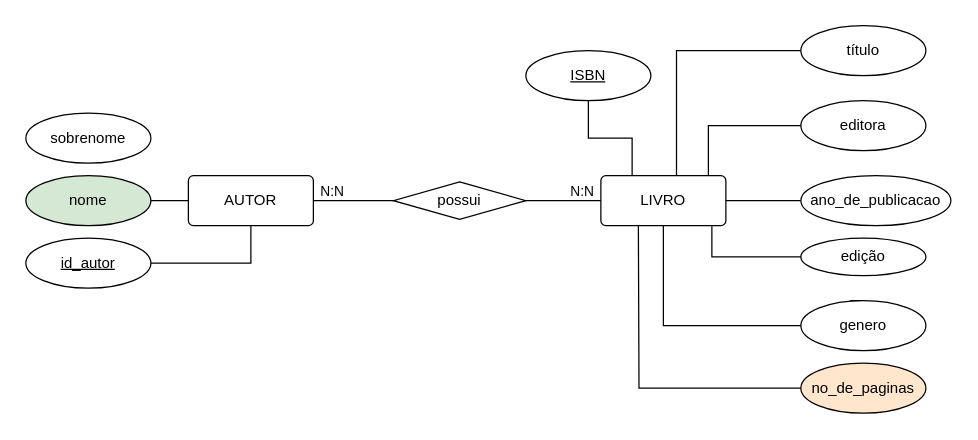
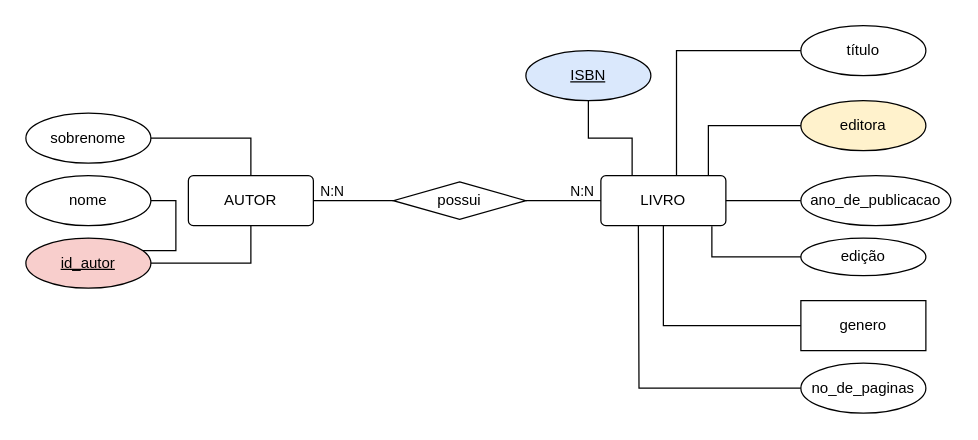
  <mxCell id="0" />
  <mxCell id="1" parent="0" />
  <mxCell id="2" style="edgeStyle=orthogonalEdgeStyle;shape=connector;rounded=0;orthogonalLoop=1;jettySize=auto;html=1;exitX=1;exitY=0.5;exitDx=0;exitDy=0;strokeColor=default;align=center;verticalAlign=middle;fontFamily=Helvetica;fontSize=11;fontColor=default;labelBackgroundColor=default;startFill=0;endArrow=none;" edge="1" parent="1" source="3" target="23"><mxGeometry relative="1" as="geometry" /></mxCell>
  <mxCell id="3" value="AUTOR" style="rounded=1;arcSize=10;whiteSpace=wrap;html=1;align=center;" vertex="1" parent="1"><mxGeometry x="150" y="140" width="100" height="40" as="geometry" /></mxCell>
- <mxCell id="4" style="edgeStyle=orthogonalEdgeStyle;rounded=0;orthogonalLoop=1;jettySize=auto;html=1;exitX=1;exitY=0.5;exitDx=0;exitDy=0;endArrow=none;startFill=0;" edge="1" parent="1" source="5" target="3"><mxGeometry relative="1" as="geometry" /></mxCell>
- <mxCell id="5" value="nome" style="ellipse;whiteSpace=wrap;html=1;align=center;fillColor=#d5e8d4;" vertex="1" parent="1"><mxGeometry x="20" y="140" width="100" height="40" as="geometry" /></mxCell>
+ <mxCell id="4" style="edgeStyle=orthogonalEdgeStyle;rounded=0;orthogonalLoop=1;jettySize=auto;html=1;exitX=1;exitY=0.5;exitDx=0;exitDy=0;endArrow=none;startFill=0;" edge="1" parent="1" source="5" target="9"><mxGeometry relative="1" as="geometry" /></mxCell>
+ <mxCell id="5" value="nome" style="ellipse;whiteSpace=wrap;html=1;align=center;" vertex="1" parent="1"><mxGeometry x="20" y="140" width="100" height="40" as="geometry" /></mxCell>
+ <mxCell id="6" style="edgeStyle=orthogonalEdgeStyle;rounded=0;orthogonalLoop=1;jettySize=auto;html=1;exitX=1;exitY=0.5;exitDx=0;exitDy=0;endArrow=none;startFill=0;" edge="1" parent="1" source="7" target="3"><mxGeometry relative="1" as="geometry" /></mxCell>
  <mxCell id="7" value="sobrenome" style="ellipse;whiteSpace=wrap;html=1;align=center;" vertex="1" parent="1"><mxGeometry x="20" y="90" width="100" height="40" as="geometry" /></mxCell>
  <mxCell id="8" style="edgeStyle=orthogonalEdgeStyle;shape=connector;rounded=0;orthogonalLoop=1;jettySize=auto;html=1;exitX=1;exitY=0.5;exitDx=0;exitDy=0;strokeColor=default;align=center;verticalAlign=middle;fontFamily=Helvetica;fontSize=11;fontColor=default;labelBackgroundColor=default;startFill=0;endArrow=none;" edge="1" parent="1" source="9" target="3"><mxGeometry relative="1" as="geometry" /></mxCell>
- <mxCell id="9" value="id_autor" style="ellipse;whiteSpace=wrap;html=1;align=center;fontStyle=4;" vertex="1" parent="1"><mxGeometry x="20" y="190" width="100" height="40" as="geometry" /></mxCell>
+ <mxCell id="9" value="id_autor" style="ellipse;whiteSpace=wrap;html=1;align=center;fontStyle=4;fillColor=#f8cecc;" vertex="1" parent="1"><mxGeometry x="20" y="190" width="100" height="40" as="geometry" /></mxCell>
  <mxCell id="10" value="LIVRO" style="rounded=1;arcSize=10;whiteSpace=wrap;html=1;align=center;" vertex="1" parent="1"><mxGeometry x="480" y="140" width="100" height="40" as="geometry" /></mxCell>
  <mxCell id="11" style="edgeStyle=orthogonalEdgeStyle;shape=connector;rounded=0;orthogonalLoop=1;jettySize=auto;html=1;exitX=0.5;exitY=1;exitDx=0;exitDy=0;entryX=0.25;entryY=0;entryDx=0;entryDy=0;strokeColor=default;align=center;verticalAlign=middle;fontFamily=Helvetica;fontSize=11;fontColor=default;labelBackgroundColor=default;startFill=0;endArrow=none;" edge="1" parent="1" source="12" target="10"><mxGeometry relative="1" as="geometry" /></mxCell>
- <mxCell id="12" value="ISBN" style="ellipse;whiteSpace=wrap;html=1;align=center;fontStyle=4;" vertex="1" parent="1"><mxGeometry x="420" y="40" width="100" height="40" as="geometry" /></mxCell>
- <mxCell id="13" value="editora" style="ellipse;whiteSpace=wrap;html=1;align=center;" vertex="1" parent="1"><mxGeometry x="640" y="80" width="100" height="40" as="geometry" /></mxCell>
+ <mxCell id="12" value="ISBN" style="ellipse;whiteSpace=wrap;html=1;align=center;fontStyle=4;fillColor=#dae8fc;" vertex="1" parent="1"><mxGeometry x="420" y="40" width="100" height="40" as="geometry" /></mxCell>
+ <mxCell id="13" value="editora" style="ellipse;whiteSpace=wrap;html=1;align=center;fillColor=#fff2cc;" vertex="1" parent="1"><mxGeometry x="640" y="80" width="100" height="40" as="geometry" /></mxCell>
  <mxCell id="14" value="título" style="ellipse;whiteSpace=wrap;html=1;align=center;" vertex="1" parent="1"><mxGeometry x="640" y="20" width="100" height="40" as="geometry" /></mxCell>
  <mxCell id="15" value="edição" style="ellipse;whiteSpace=wrap;html=1;align=center;" vertex="1" parent="1"><mxGeometry x="640" y="190" width="100" height="30" as="geometry" /></mxCell>
  <mxCell id="16" style="edgeStyle=orthogonalEdgeStyle;shape=connector;rounded=0;orthogonalLoop=1;jettySize=auto;html=1;exitX=0;exitY=0.5;exitDx=0;exitDy=0;entryX=1;entryY=0.5;entryDx=0;entryDy=0;strokeColor=default;align=center;verticalAlign=middle;fontFamily=Helvetica;fontSize=11;fontColor=default;labelBackgroundColor=default;startFill=0;endArrow=none;curved=0;" edge="1" parent="1" source="17" target="10"><mxGeometry relative="1" as="geometry" /></mxCell>
  <mxCell id="17" value="ano_de_publicacao" style="ellipse;whiteSpace=wrap;html=1;align=center;" vertex="1" parent="1"><mxGeometry x="640" y="140" width="120" height="40" as="geometry" /></mxCell>
  <mxCell id="18" style="edgeStyle=orthogonalEdgeStyle;shape=connector;rounded=0;orthogonalLoop=1;jettySize=auto;html=1;exitX=0.5;exitY=0;exitDx=0;exitDy=0;strokeColor=default;align=center;verticalAlign=middle;fontFamily=Helvetica;fontSize=11;fontColor=default;labelBackgroundColor=default;startFill=0;endArrow=none;" edge="1" parent="1" source="19" target="10"><mxGeometry relative="1" as="geometry"><Array as="points"><mxPoint x="680" y="260" /><mxPoint x="530" y="260" /></Array></mxGeometry></mxCell>
- <mxCell id="19" value="genero" style="ellipse;whiteSpace=wrap;html=1;align=center;" vertex="1" parent="1"><mxGeometry x="640" y="240" width="100" height="40" as="geometry" /></mxCell>
+ <mxCell id="19" value="genero" style="whiteSpace=wrap;html=1;align=center;rounded=0;" vertex="1" parent="1"><mxGeometry x="640" y="240" width="100" height="40" as="geometry" /></mxCell>
  <mxCell id="20" style="edgeStyle=orthogonalEdgeStyle;shape=connector;rounded=0;orthogonalLoop=1;jettySize=auto;html=1;exitX=0;exitY=0.5;exitDx=0;exitDy=0;strokeColor=default;align=center;verticalAlign=middle;fontFamily=Helvetica;fontSize=11;fontColor=default;labelBackgroundColor=default;startFill=0;endArrow=none;" edge="1" parent="1" source="21"><mxGeometry relative="1" as="geometry"><mxPoint x="510" y="180" as="targetPoint" /></mxGeometry></mxCell>
- <mxCell id="21" value="no_de_paginas" style="ellipse;whiteSpace=wrap;html=1;align=center;fillColor=#ffe6cc;" vertex="1" parent="1"><mxGeometry x="640" y="290" width="100" height="40" as="geometry" /></mxCell>
+ <mxCell id="21" value="no_de_paginas" style="ellipse;whiteSpace=wrap;html=1;align=center;" vertex="1" parent="1"><mxGeometry x="640" y="290" width="100" height="40" as="geometry" /></mxCell>
  <mxCell id="22" style="edgeStyle=orthogonalEdgeStyle;shape=connector;rounded=0;orthogonalLoop=1;jettySize=auto;html=1;exitX=1;exitY=0.5;exitDx=0;exitDy=0;strokeColor=default;align=center;verticalAlign=middle;fontFamily=Helvetica;fontSize=11;fontColor=default;labelBackgroundColor=default;startFill=0;endArrow=none;" edge="1" parent="1" source="23" target="10"><mxGeometry relative="1" as="geometry" /></mxCell>
  <mxCell id="23" value="possui" style="shape=rhombus;perimeter=rhombusPerimeter;whiteSpace=wrap;html=1;align=center;" vertex="1" parent="1"><mxGeometry x="314" y="145" width="106" height="30" as="geometry" /></mxCell>
  <mxCell id="24" value="N:N" style="text;strokeColor=none;fillColor=none;spacingLeft=4;spacingRight=4;overflow=hidden;rotatable=0;points=[[0,0.5],[1,0.5]];portConstraint=eastwest;fontSize=11;whiteSpace=wrap;html=1;fontFamily=Helvetica;fontColor=default;labelBackgroundColor=default;" vertex="1" parent="1"><mxGeometry x="250" y="140" width="40" height="30" as="geometry" /></mxCell>
  <mxCell id="25" value="N:N" style="text;strokeColor=none;fillColor=none;spacingLeft=4;spacingRight=4;overflow=hidden;rotatable=0;points=[[0,0.5],[1,0.5]];portConstraint=eastwest;fontSize=11;whiteSpace=wrap;html=1;fontFamily=Helvetica;fontColor=default;labelBackgroundColor=default;" vertex="1" parent="1"><mxGeometry x="450" y="140" width="40" height="30" as="geometry" /></mxCell>
  <mxCell id="26" style="edgeStyle=orthogonalEdgeStyle;shape=connector;rounded=0;orthogonalLoop=1;jettySize=auto;html=1;exitX=0;exitY=0.5;exitDx=0;exitDy=0;entryX=0.605;entryY=-0.003;entryDx=0;entryDy=0;entryPerimeter=0;strokeColor=default;align=center;verticalAlign=middle;fontFamily=Helvetica;fontSize=11;fontColor=default;labelBackgroundColor=default;startFill=0;endArrow=none;" edge="1" parent="1" source="14" target="10"><mxGeometry relative="1" as="geometry" /></mxCell>
  <mxCell id="27" style="edgeStyle=orthogonalEdgeStyle;shape=connector;rounded=0;orthogonalLoop=1;jettySize=auto;html=1;exitX=0;exitY=0.5;exitDx=0;exitDy=0;entryX=0.86;entryY=-0.003;entryDx=0;entryDy=0;entryPerimeter=0;strokeColor=default;align=center;verticalAlign=middle;fontFamily=Helvetica;fontSize=11;fontColor=default;labelBackgroundColor=default;startFill=0;endArrow=none;" edge="1" parent="1" source="13" target="10"><mxGeometry relative="1" as="geometry" /></mxCell>
  <mxCell id="28" style="edgeStyle=orthogonalEdgeStyle;shape=connector;rounded=0;orthogonalLoop=1;jettySize=auto;html=1;exitX=0;exitY=0.5;exitDx=0;exitDy=0;entryX=0.888;entryY=1.014;entryDx=0;entryDy=0;entryPerimeter=0;strokeColor=default;align=center;verticalAlign=middle;fontFamily=Helvetica;fontSize=11;fontColor=default;labelBackgroundColor=default;startFill=0;endArrow=none;" edge="1" parent="1" source="15" target="10"><mxGeometry relative="1" as="geometry" /></mxCell>
